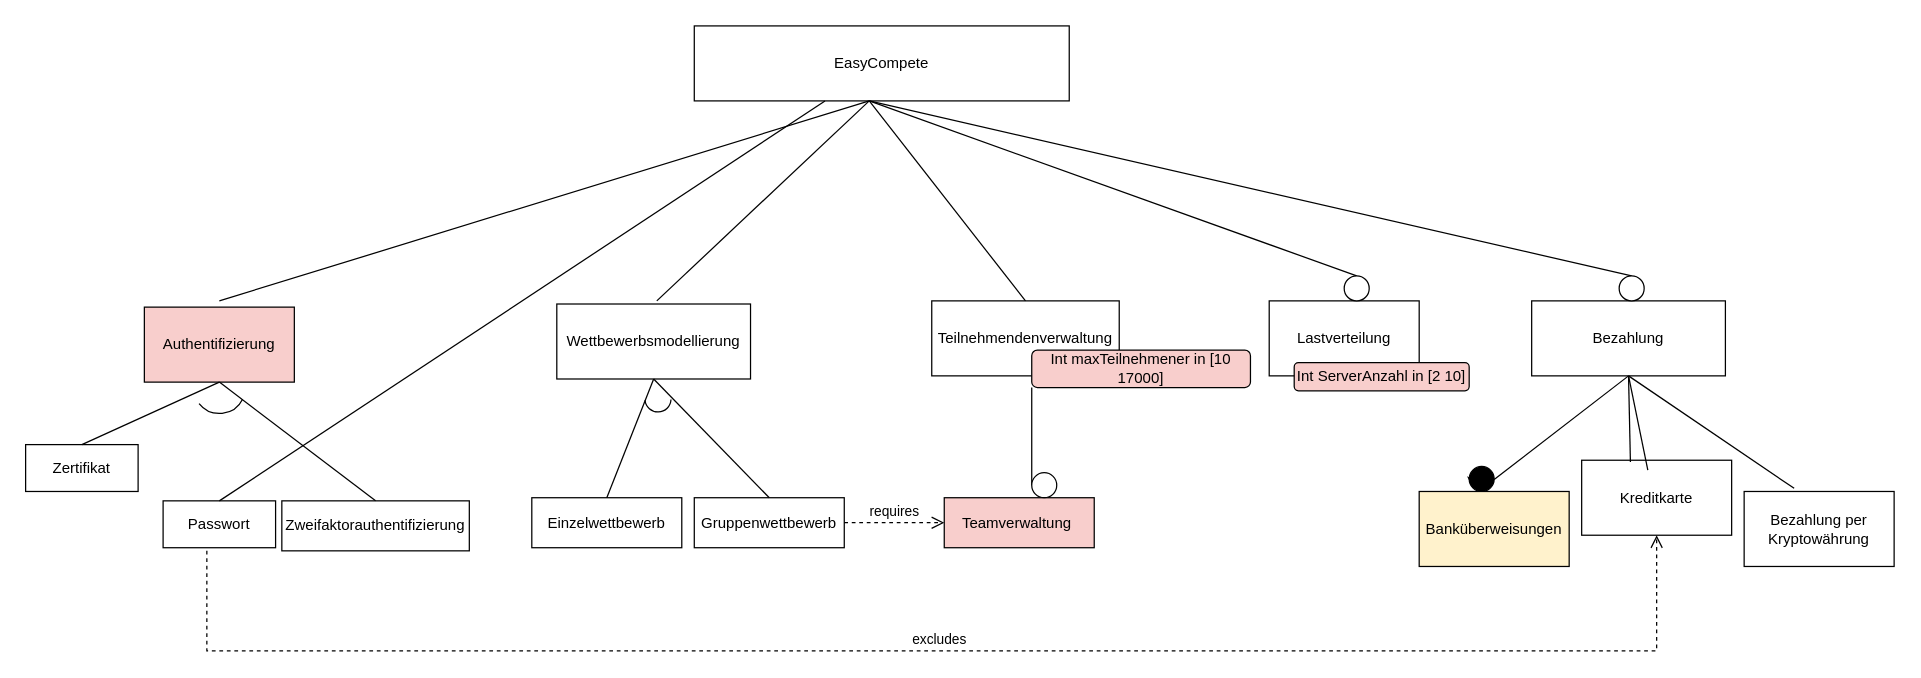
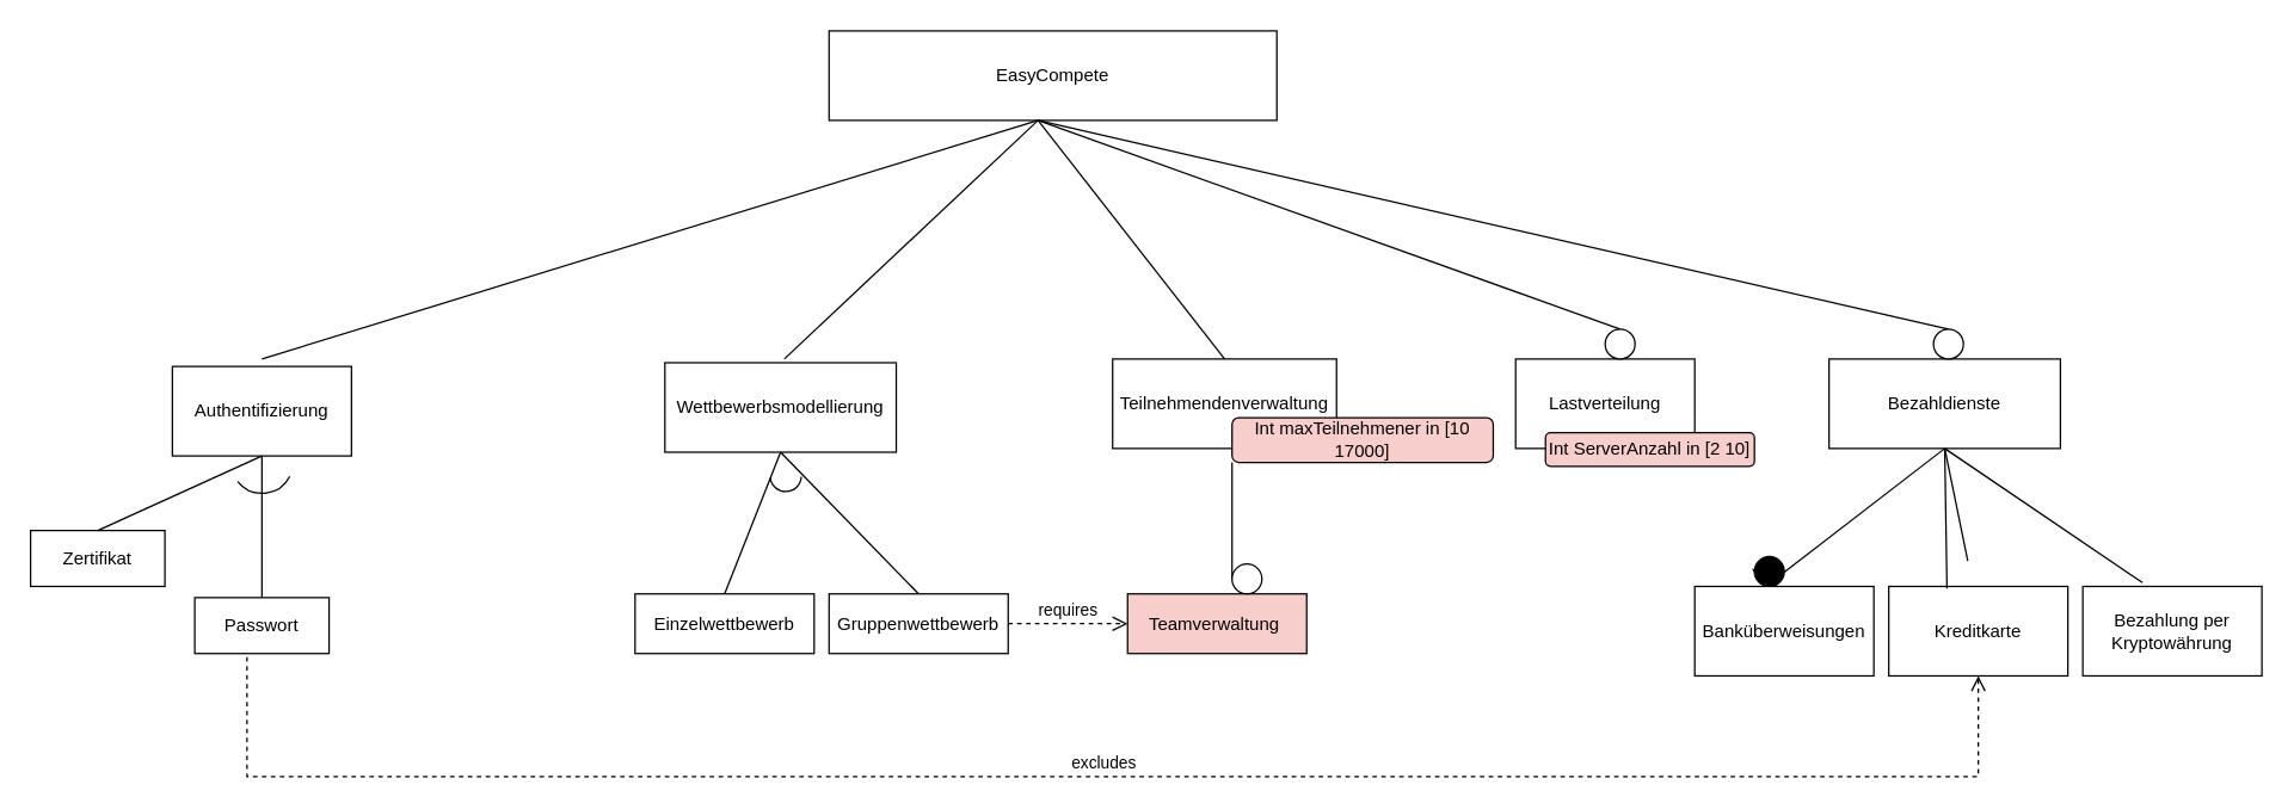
  <mxCell id="0" />
  <mxCell id="1" parent="0" />
  <mxCell id="2" value="EasyCompete" style="rounded=0;whiteSpace=wrap;html=1;" parent="1" vertex="1"><mxGeometry x="555" y="20" width="300" height="60" as="geometry" /></mxCell>
  <mxCell id="3" value="Teilnehmendenverwaltung" style="rounded=0;whiteSpace=wrap;html=1;" parent="1" vertex="1"><mxGeometry x="745" y="240" width="150" height="60" as="geometry" /></mxCell>
  <mxCell id="4" value="Wettbewerbsmodellierung" style="rounded=0;whiteSpace=wrap;html=1;" parent="1" vertex="1"><mxGeometry x="445" y="242.5" width="155" height="60" as="geometry" /></mxCell>
- <mxCell id="5" value="Bezahlung" style="rounded=0;whiteSpace=wrap;html=1;" parent="1" vertex="1"><mxGeometry x="1225" y="240" width="155" height="60" as="geometry" /></mxCell>
- <mxCell id="6" value="Authentifizierung" style="rounded=0;whiteSpace=wrap;html=1;fillColor=#f8cecc;" parent="1" vertex="1"><mxGeometry x="115" y="245" width="120" height="60" as="geometry" /></mxCell>
+ <mxCell id="5" value="Bezahldienste" style="rounded=0;whiteSpace=wrap;html=1;" parent="1" vertex="1"><mxGeometry x="1225" y="240" width="155" height="60" as="geometry" /></mxCell>
+ <mxCell id="6" value="Authentifizierung" style="rounded=0;whiteSpace=wrap;html=1;" parent="1" vertex="1"><mxGeometry x="115" y="245" width="120" height="60" as="geometry" /></mxCell>
  <mxCell id="7" value="Lastverteilung" style="rounded=0;whiteSpace=wrap;html=1;" parent="1" vertex="1"><mxGeometry x="1015" y="240" width="120" height="60" as="geometry" /></mxCell>
  <mxCell id="8" value="Int maxTeilnehmener in [10 17000]" style="rounded=1;whiteSpace=wrap;html=1;fillColor=#F8CECC;" parent="1" vertex="1"><mxGeometry x="825" y="279.36" width="175" height="30" as="geometry" /></mxCell>
  <mxCell id="9" value="Teamverwaltung&amp;nbsp;" style="rounded=0;whiteSpace=wrap;html=1;fillColor=#f8cecc;" parent="1" vertex="1"><mxGeometry x="755" y="397.5" width="120" height="40" as="geometry" /></mxCell>
  <mxCell id="10" value="Einzelwettbewerb" style="rounded=0;whiteSpace=wrap;html=1;" parent="1" vertex="1"><mxGeometry x="425" y="397.5" width="120" height="40" as="geometry" /></mxCell>
  <mxCell id="11" value="Gruppenwettbewerb" style="rounded=0;whiteSpace=wrap;html=1;" parent="1" vertex="1"><mxGeometry x="555" y="397.5" width="120" height="40" as="geometry" /></mxCell>
- <mxCell id="12" value="Banküberweisungen" style="rounded=0;whiteSpace=wrap;html=1;fillColor=#fff2cc;" parent="1" vertex="1"><mxGeometry x="1135" y="392.5" width="120" height="60" as="geometry" /></mxCell>
- <mxCell id="13" value="Kreditkarte&lt;br&gt;" style="rounded=0;whiteSpace=wrap;html=1;" parent="1" vertex="1"><mxGeometry x="1265" y="367.5" width="120" height="60" as="geometry" /></mxCell>
+ <mxCell id="12" value="Banküberweisungen" style="rounded=0;whiteSpace=wrap;html=1;" parent="1" vertex="1"><mxGeometry x="1135" y="392.5" width="120" height="60" as="geometry" /></mxCell>
+ <mxCell id="13" value="Kreditkarte&lt;br&gt;" style="rounded=0;whiteSpace=wrap;html=1;" parent="1" vertex="1"><mxGeometry x="1265" y="392.5" width="120" height="60" as="geometry" /></mxCell>
  <mxCell id="14" value="Bezahlung per Kryptowährung" style="rounded=0;whiteSpace=wrap;html=1;" parent="1" vertex="1"><mxGeometry x="1395" y="392.5" width="120" height="60" as="geometry" /></mxCell>
  <mxCell id="15" value="Passwort" style="rounded=0;whiteSpace=wrap;html=1;fillColor=#FFFFFF;" parent="1" vertex="1"><mxGeometry x="130" y="400" width="90" height="37.5" as="geometry" /></mxCell>
  <mxCell id="16" value="Zertifikat" style="rounded=0;whiteSpace=wrap;html=1;fillColor=#FFFFFF;" parent="1" vertex="1"><mxGeometry x="20" y="355" width="90" height="37.5" as="geometry" /></mxCell>
- <mxCell id="17" value="Zweifaktorauthentifizierung" style="rounded=0;whiteSpace=wrap;html=1;fillColor=#FFFFFF;" parent="1" vertex="1"><mxGeometry x="225" y="400" width="150" height="40" as="geometry" /></mxCell>
  <mxCell id="18" value="" style="endArrow=none;html=1;rounded=0;exitX=0.5;exitY=0;exitDx=0;exitDy=0;entryX=0.5;entryY=1;entryDx=0;entryDy=0;" parent="1" source="16" target="6" edge="1"><mxGeometry width="50" height="50" relative="1" as="geometry"><mxPoint x="115" y="357.5" as="sourcePoint" /><mxPoint x="155" y="370" as="targetPoint" /></mxGeometry></mxCell>
- <mxCell id="19" value="" style="endArrow=none;html=1;rounded=0;exitX=0.5;exitY=0;exitDx=0;exitDy=0;" parent="1" source="15" target="2" edge="1"><mxGeometry width="50" height="50" relative="1" as="geometry"><mxPoint x="90" y="410" as="sourcePoint" /><mxPoint x="215" y="350" as="targetPoint" /></mxGeometry></mxCell>
- <mxCell id="20" value="" style="endArrow=none;html=1;rounded=0;exitX=0.5;exitY=0;exitDx=0;exitDy=0;entryX=0.5;entryY=1;entryDx=0;entryDy=0;" parent="1" source="17" target="6" edge="1"><mxGeometry width="50" height="50" relative="1" as="geometry"><mxPoint x="100" y="420" as="sourcePoint" /><mxPoint x="195" y="325" as="targetPoint" /></mxGeometry></mxCell>
+ <mxCell id="19" value="" style="endArrow=none;html=1;rounded=0;exitX=0.5;exitY=0;exitDx=0;exitDy=0;entryX=0.5;entryY=1;entryDx=0;entryDy=0;" parent="1" source="15" target="6" edge="1"><mxGeometry width="50" height="50" relative="1" as="geometry"><mxPoint x="90" y="410" as="sourcePoint" /><mxPoint x="215" y="350" as="targetPoint" /></mxGeometry></mxCell>
  <mxCell id="21" value="" style="endArrow=none;html=1;rounded=0;" parent="1" edge="1"><mxGeometry width="50" height="50" relative="1" as="geometry"><mxPoint x="175" y="240" as="sourcePoint" /><mxPoint x="695" y="80" as="targetPoint" /></mxGeometry></mxCell>
  <mxCell id="22" value="" style="endArrow=none;html=1;rounded=0;" parent="1" edge="1"><mxGeometry width="50" height="50" relative="1" as="geometry"><mxPoint x="525" y="240" as="sourcePoint" /><mxPoint x="695" y="80" as="targetPoint" /></mxGeometry></mxCell>
  <mxCell id="23" value="" style="endArrow=none;html=1;rounded=0;exitX=0.5;exitY=0;exitDx=0;exitDy=0;" parent="1" source="3" edge="1"><mxGeometry width="50" height="50" relative="1" as="geometry"><mxPoint x="815" y="230" as="sourcePoint" /><mxPoint x="695" y="80" as="targetPoint" /></mxGeometry></mxCell>
  <mxCell id="24" value="" style="endArrow=none;html=1;rounded=0;exitX=0.5;exitY=0;exitDx=0;exitDy=0;" parent="1" source="26" edge="1"><mxGeometry width="50" height="50" relative="1" as="geometry"><mxPoint x="1078" y="230" as="sourcePoint" /><mxPoint x="695" y="80" as="targetPoint" /></mxGeometry></mxCell>
  <mxCell id="25" value="" style="endArrow=none;html=1;rounded=0;exitX=0.5;exitY=0;exitDx=0;exitDy=0;" parent="1" source="27" edge="1"><mxGeometry width="50" height="50" relative="1" as="geometry"><mxPoint x="1301" y="230" as="sourcePoint" /><mxPoint x="695" y="80" as="targetPoint" /></mxGeometry></mxCell>
  <mxCell id="26" value="" style="ellipse;whiteSpace=wrap;html=1;aspect=fixed;fillColor=#FFFFFF;" parent="1" vertex="1"><mxGeometry x="1075" y="220" width="20" height="20" as="geometry" /></mxCell>
  <mxCell id="27" value="" style="ellipse;whiteSpace=wrap;html=1;aspect=fixed;fillColor=#FFFFFF;" parent="1" vertex="1"><mxGeometry x="1295" y="220" width="20" height="20" as="geometry" /></mxCell>
  <mxCell id="28" value="" style="endArrow=none;html=1;rounded=0;entryX=0;entryY=1;entryDx=0;entryDy=0;exitX=0;exitY=0.5;exitDx=0;exitDy=0;" parent="1" source="31" target="8" edge="1"><mxGeometry width="50" height="50" relative="1" as="geometry"><mxPoint x="825" y="340" as="sourcePoint" /><mxPoint x="705" y="90" as="targetPoint" /></mxGeometry></mxCell>
  <mxCell id="29" value="" style="verticalLabelPosition=bottom;verticalAlign=top;html=1;shape=mxgraph.basic.arc;startAngle=0.28;endAngle=0.603;rotation=15;" parent="1" vertex="1"><mxGeometry x="154.34" y="289.48" width="41.31" height="40.52" as="geometry" /></mxCell>
  <mxCell id="30" value="" style="endArrow=none;html=1;rounded=0;exitX=0.5;exitY=0;exitDx=0;exitDy=0;entryX=0.5;entryY=1;entryDx=0;entryDy=0;" parent="1" source="10" target="4" edge="1"><mxGeometry width="50" height="50" relative="1" as="geometry"><mxPoint x="555" y="390" as="sourcePoint" /><mxPoint x="605" y="340" as="targetPoint" /></mxGeometry></mxCell>
  <mxCell id="31" value="" style="ellipse;whiteSpace=wrap;html=1;aspect=fixed;fillColor=#FFFFFF;" parent="1" vertex="1"><mxGeometry x="825" y="377.5" width="20" height="20" as="geometry" /></mxCell>
  <mxCell id="32" value="" style="endArrow=none;html=1;rounded=0;exitX=0.5;exitY=0;exitDx=0;exitDy=0;entryX=0.5;entryY=1;entryDx=0;entryDy=0;" parent="1" source="11" target="4" edge="1"><mxGeometry width="50" height="50" relative="1" as="geometry"><mxPoint x="495" y="407.5" as="sourcePoint" /><mxPoint x="532.5" y="312.5" as="targetPoint" /></mxGeometry></mxCell>
  <mxCell id="33" value="" style="verticalLabelPosition=bottom;verticalAlign=top;html=1;shape=mxgraph.basic.arc;startAngle=0.214;endAngle=0.694;rotation=15;" parent="1" vertex="1"><mxGeometry x="515.56" y="308.22" width="20.8" height="20.64" as="geometry" /></mxCell>
  <mxCell id="34" value="requires" style="html=1;verticalAlign=bottom;endArrow=open;dashed=1;endSize=8;rounded=0;exitX=1;exitY=0.5;exitDx=0;exitDy=0;entryX=0;entryY=0.5;entryDx=0;entryDy=0;" parent="1" source="11" target="9" edge="1"><mxGeometry relative="1" as="geometry"><mxPoint x="765" y="320" as="sourcePoint" /><mxPoint x="685" y="320" as="targetPoint" /></mxGeometry></mxCell>
  <mxCell id="35" value="" style="ellipse;whiteSpace=wrap;html=1;aspect=fixed;fillColor=#000000;" parent="1" vertex="1"><mxGeometry x="1175" y="372.5" width="20" height="20" as="geometry" /></mxCell>
  <mxCell id="36" value="excludes" style="html=1;verticalAlign=bottom;endArrow=open;dashed=1;endSize=8;rounded=0;entryX=0.5;entryY=1;entryDx=0;entryDy=0;" parent="1" target="13" edge="1"><mxGeometry relative="1" as="geometry"><mxPoint x="165" y="440" as="sourcePoint" /><mxPoint x="1345" y="410" as="targetPoint" /><Array as="points"><mxPoint x="165" y="520" /><mxPoint x="1325" y="520" /></Array></mxGeometry></mxCell>
  <mxCell id="37" style="edgeStyle=orthogonalEdgeStyle;rounded=0;orthogonalLoop=1;jettySize=auto;html=1;exitX=0;exitY=0.5;exitDx=0;exitDy=0;entryX=0;entryY=1;entryDx=0;entryDy=0;" parent="1" source="35" target="35" edge="1"><mxGeometry relative="1" as="geometry" /></mxCell>
  <mxCell id="38" value="" style="endArrow=none;html=1;rounded=0;entryX=0.5;entryY=1;entryDx=0;entryDy=0;" parent="1" target="5" edge="1"><mxGeometry width="50" height="50" relative="1" as="geometry"><mxPoint x="1195" y="383" as="sourcePoint" /><mxPoint x="1285" y="330" as="targetPoint" /></mxGeometry></mxCell>
  <mxCell id="39" value="" style="endArrow=none;html=1;rounded=0;entryX=0.5;entryY=1;entryDx=0;entryDy=0;exitX=0.325;exitY=0.025;exitDx=0;exitDy=0;exitPerimeter=0;startArrow=none;" parent="1" target="5" edge="1"><mxGeometry width="50" height="50" relative="1" as="geometry"><mxPoint x="1317.929" y="375.429" as="sourcePoint" /><mxPoint x="1312.5" y="310" as="targetPoint" /></mxGeometry></mxCell>
  <mxCell id="40" value="" style="endArrow=none;html=1;rounded=0;entryX=0.5;entryY=1;entryDx=0;entryDy=0;" parent="1" target="5" edge="1"><mxGeometry width="50" height="50" relative="1" as="geometry"><mxPoint x="1435" y="390" as="sourcePoint" /><mxPoint x="1322.5" y="320" as="targetPoint" /></mxGeometry></mxCell>
  <mxCell id="41" value="Int ServerAnzahl in [2 10]" style="rounded=1;whiteSpace=wrap;html=1;fillColor=#F8CECC;" parent="1" vertex="1"><mxGeometry x="1035" y="289.48" width="140" height="22.5" as="geometry" /></mxCell>
  <mxCell id="42" value="" style="endArrow=none;html=1;rounded=0;entryX=0.5;entryY=1;entryDx=0;entryDy=0;exitX=0.325;exitY=0.025;exitDx=0;exitDy=0;exitPerimeter=0;" edge="1" parent="1" source="13"><mxGeometry width="50" height="50" relative="1" as="geometry"><mxPoint x="1304" y="394" as="sourcePoint" /><mxPoint x="1302.5" y="300" as="targetPoint" /></mxGeometry></mxCell>
